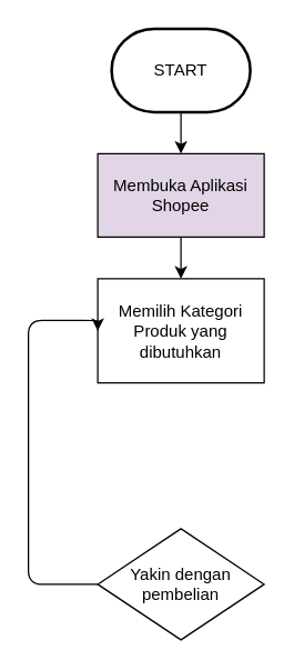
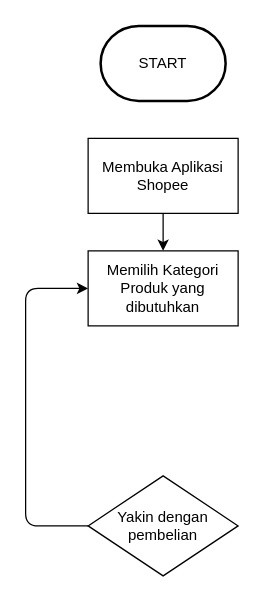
  <mxCell id="0" />
  <mxCell id="1" parent="0" />
- <mxCell id="2" style="edgeStyle=none;html=1;exitX=0.5;exitY=1;exitDx=0;exitDy=0;exitPerimeter=0;" edge="1" parent="1" source="3" target="5"><mxGeometry relative="1" as="geometry" /></mxCell>
  <mxCell id="3" value="START" style="strokeWidth=2;html=1;shape=mxgraph.flowchart.terminator;whiteSpace=wrap;" vertex="1" parent="1"><mxGeometry x="80" y="20" width="100" height="60" as="geometry" /></mxCell>
  <mxCell id="4" style="edgeStyle=none;html=1;exitX=0.5;exitY=1;exitDx=0;exitDy=0;entryX=0.5;entryY=0;entryDx=0;entryDy=0;" edge="1" parent="1" source="5" target="6"><mxGeometry relative="1" as="geometry" /></mxCell>
- <mxCell id="5" value="Membuka Aplikasi Shopee" style="rounded=0;whiteSpace=wrap;html=1;fillColor=#e1d5e7;" vertex="1" parent="1"><mxGeometry x="70" y="110" width="120" height="60" as="geometry" /></mxCell>
- <mxCell id="6" value="Memilih Kategori Produk yang dibutuhkan" style="rounded=0;whiteSpace=wrap;html=1;" vertex="1" parent="1"><mxGeometry x="70" y="200" width="120" height="75" as="geometry" /></mxCell>
+ <mxCell id="5" value="Membuka Aplikasi Shopee" style="rounded=0;whiteSpace=wrap;html=1;" vertex="1" parent="1"><mxGeometry x="70" y="110" width="120" height="60" as="geometry" /></mxCell>
+ <mxCell id="6" value="Memilih Kategori Produk yang dibutuhkan" style="rounded=0;whiteSpace=wrap;html=1;" vertex="1" parent="1"><mxGeometry x="70" y="200" width="120" height="60" as="geometry" /></mxCell>
  <mxCell id="7" style="edgeStyle=orthogonalEdgeStyle;html=1;exitX=0;exitY=0.5;exitDx=0;exitDy=0;entryX=0;entryY=0.5;entryDx=0;entryDy=0;" edge="1" parent="1" source="8" target="6"><mxGeometry relative="1" as="geometry"><Array as="points"><mxPoint x="20" y="420" /><mxPoint x="20" y="230" /></Array></mxGeometry></mxCell>
  <mxCell id="8" value="Yakin dengan pembelian" style="rhombus;whiteSpace=wrap;html=1;" vertex="1" parent="1"><mxGeometry x="70" y="380" width="120" height="80" as="geometry" /></mxCell>
